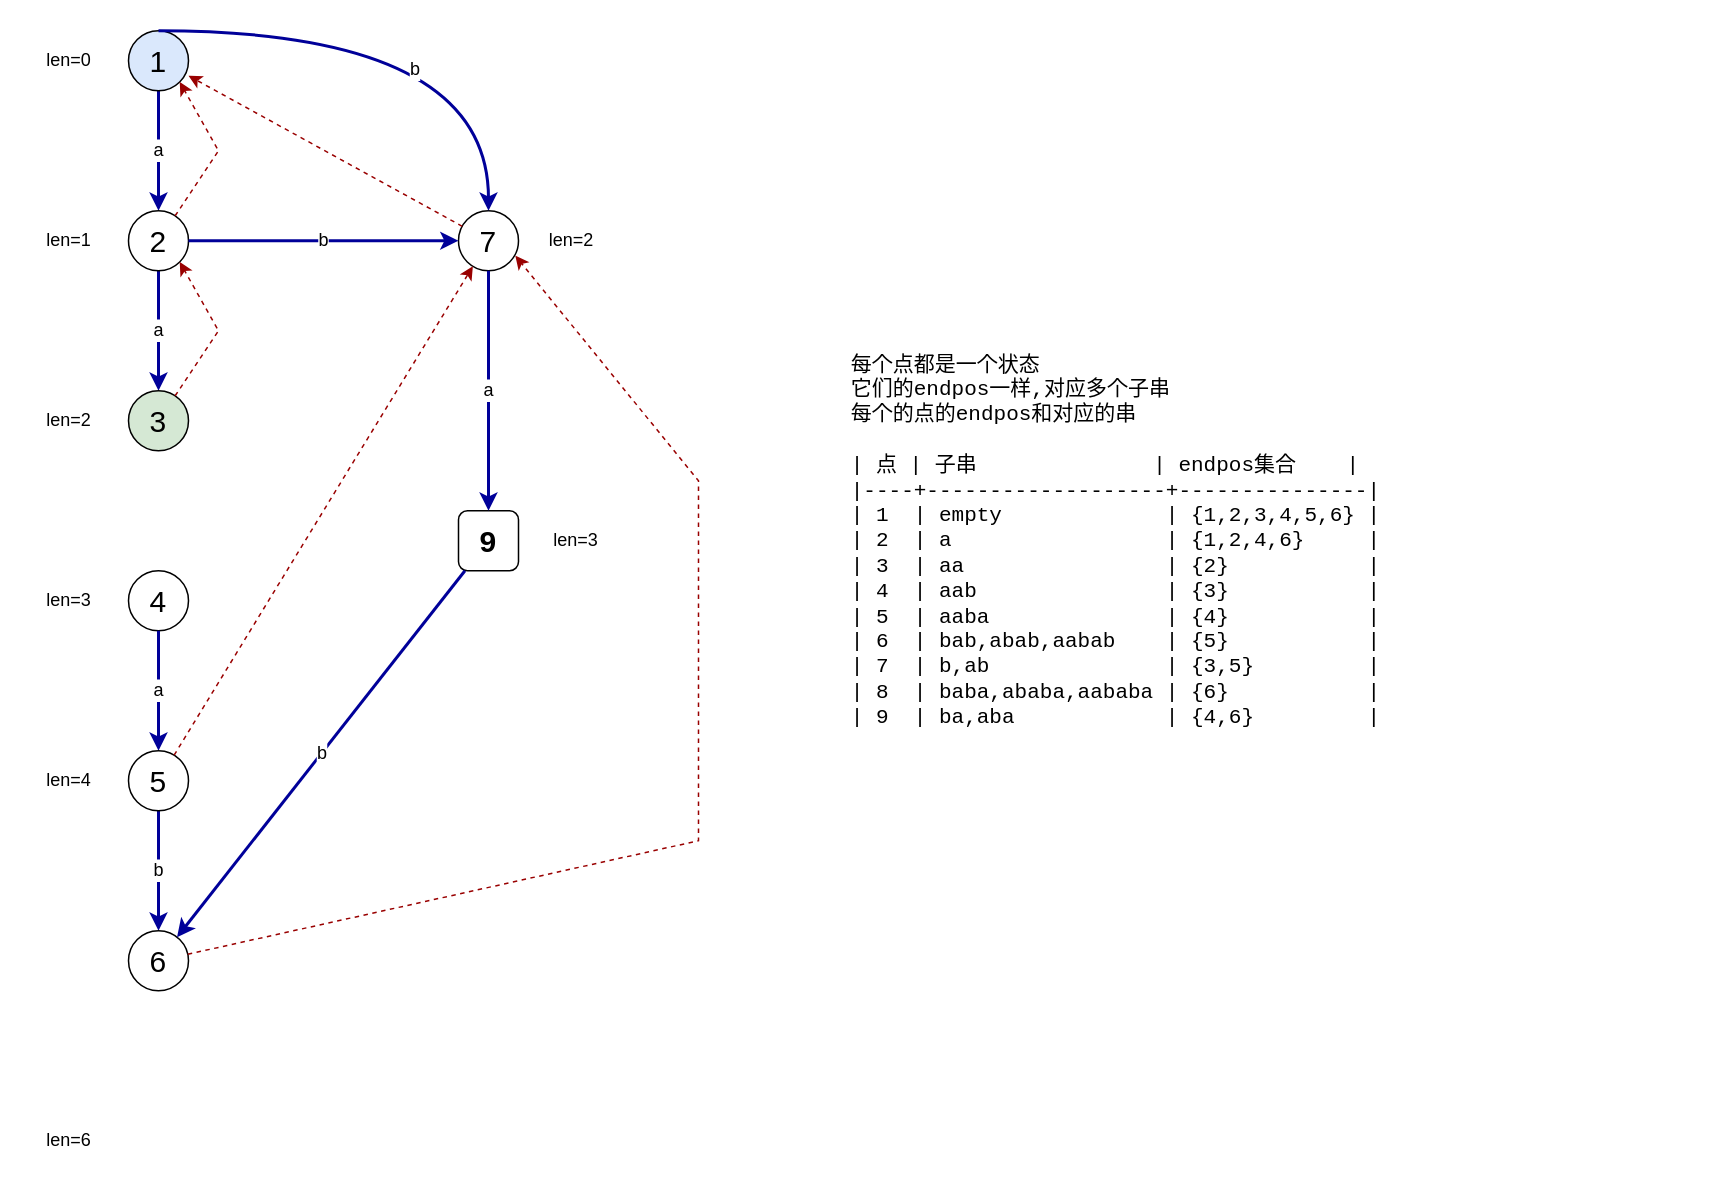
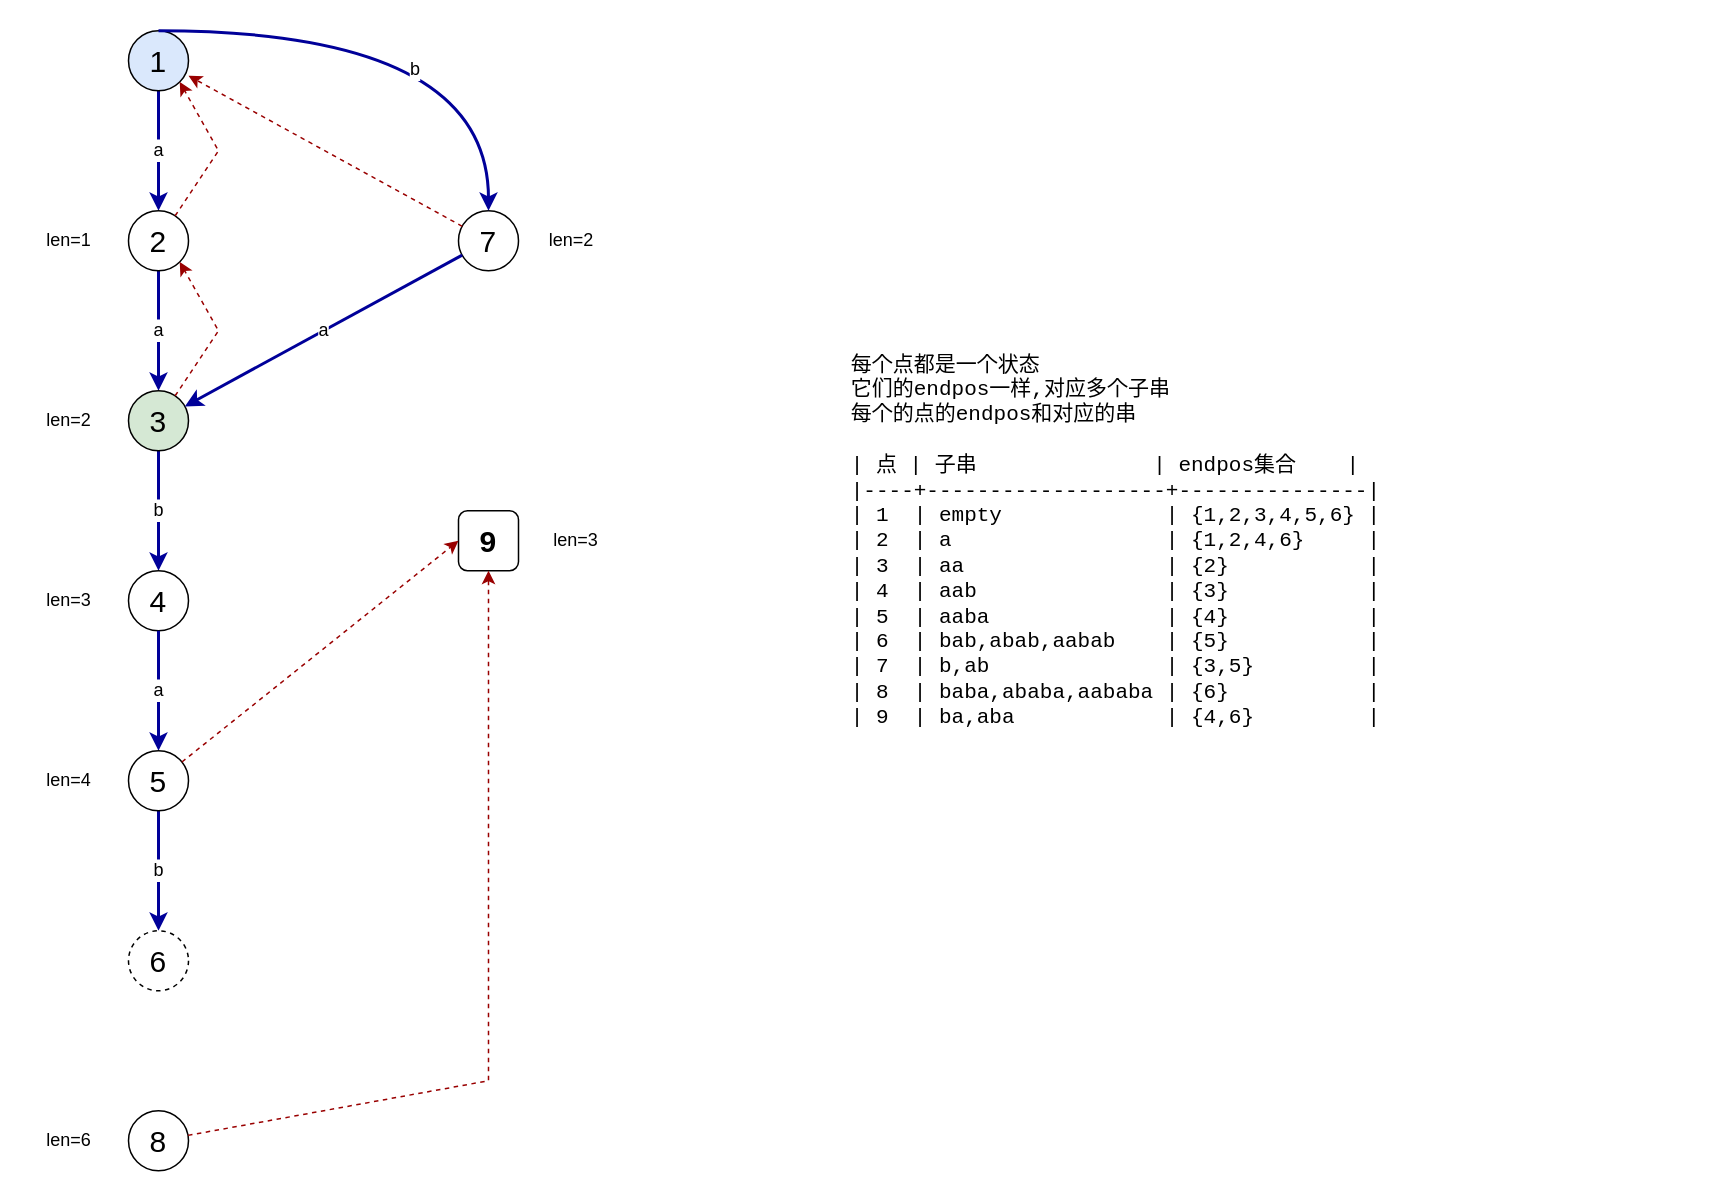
  <mxCell id="0" />
  <mxCell id="1" parent="0" />
  <mxCell id="2" value="a" style="edgeStyle=none;rounded=0;orthogonalLoop=1;jettySize=auto;html=1;fontSize=12;startArrow=none;startFill=0;endArrow=classic;endFill=1;strokeColor=#000099;strokeWidth=2;" edge="1" parent="1" source="19" target="16"><mxGeometry relative="1" as="geometry" /></mxCell>
  <mxCell id="3" value="a" style="edgeStyle=none;rounded=0;orthogonalLoop=1;jettySize=auto;html=1;fontSize=12;startArrow=none;startFill=0;endArrow=classic;endFill=1;strokeColor=#000099;strokeWidth=2;" edge="1" parent="1" source="16" target="13"><mxGeometry relative="1" as="geometry" /></mxCell>
+ <mxCell id="4" value="b" style="edgeStyle=none;rounded=0;orthogonalLoop=1;jettySize=auto;html=1;fontSize=12;startArrow=none;startFill=0;endArrow=classic;endFill=1;strokeColor=#000099;strokeWidth=2;" edge="1" parent="1" source="13" target="27"><mxGeometry relative="1" as="geometry" /></mxCell>
  <mxCell id="5" value="b" style="edgeStyle=none;rounded=0;orthogonalLoop=1;jettySize=auto;html=1;fontSize=12;startArrow=none;startFill=0;endArrow=classic;endFill=1;strokeColor=#000099;strokeWidth=2;" edge="1" parent="1" source="31" target="22"><mxGeometry relative="1" as="geometry" /></mxCell>
  <mxCell id="6" value="" style="group" vertex="1" connectable="0" parent="1"><mxGeometry x="305" y="140" width="100" height="40" as="geometry" /></mxCell>
  <mxCell id="7" value="7" style="ellipse;whiteSpace=wrap;html=1;aspect=fixed;fontSize=20;" vertex="1" parent="6"><mxGeometry width="40" height="40" as="geometry" /></mxCell>
  <mxCell id="8" value="len=2" style="text;html=1;align=center;verticalAlign=middle;resizable=0;points=[];autosize=1;strokeColor=none;fillColor=none;fontSize=12;" vertex="1" parent="6"><mxGeometry x="50" y="10" width="50" height="20" as="geometry" /></mxCell>
  <mxCell id="9" value="" style="group" vertex="1" connectable="0" parent="1"><mxGeometry x="305" y="340" width="103" height="40" as="geometry" /></mxCell>
  <mxCell id="10" value="9" style="whiteSpace=wrap;html=1;aspect=fixed;fontSize=20;fontStyle=1;rounded=1;" vertex="1" parent="9"><mxGeometry width="40" height="40" as="geometry" /></mxCell>
  <mxCell id="11" value="len=3" style="text;html=1;align=center;verticalAlign=middle;resizable=0;points=[];autosize=1;strokeColor=none;fillColor=none;fontSize=12;" vertex="1" parent="9"><mxGeometry x="53" y="10" width="50" height="20" as="geometry" /></mxCell>
  <mxCell id="12" value="" style="group" vertex="1" connectable="0" parent="1"><mxGeometry x="20" y="260" width="105" height="40" as="geometry" /></mxCell>
  <mxCell id="13" value="3" style="ellipse;whiteSpace=wrap;html=1;aspect=fixed;fontSize=20;fillColor=#d5e8d4;" vertex="1" parent="12"><mxGeometry x="65" width="40" height="40" as="geometry" /></mxCell>
  <mxCell id="14" value="len=2" style="text;html=1;align=center;verticalAlign=middle;resizable=0;points=[];autosize=1;strokeColor=none;fillColor=none;fontSize=12;" vertex="1" parent="12"><mxGeometry y="10" width="50" height="20" as="geometry" /></mxCell>
  <mxCell id="15" value="" style="group" vertex="1" connectable="0" parent="1"><mxGeometry x="20" y="140" width="105" height="40" as="geometry" /></mxCell>
  <mxCell id="16" value="2" style="ellipse;whiteSpace=wrap;html=1;aspect=fixed;fontSize=20;" vertex="1" parent="15"><mxGeometry x="65" width="40" height="40" as="geometry" /></mxCell>
  <mxCell id="17" value="len=1" style="text;html=1;align=center;verticalAlign=middle;resizable=0;points=[];autosize=1;strokeColor=none;fillColor=none;fontSize=12;" vertex="1" parent="15"><mxGeometry y="10" width="50" height="20" as="geometry" /></mxCell>
  <mxCell id="18" value="" style="group" vertex="1" connectable="0" parent="1"><mxGeometry x="20" y="20" width="105" height="40" as="geometry" /></mxCell>
  <mxCell id="19" value="1" style="ellipse;whiteSpace=wrap;html=1;aspect=fixed;fontSize=20;fillColor=#dae8fc;" vertex="1" parent="18"><mxGeometry x="65" width="40" height="40" as="geometry" /></mxCell>
- <mxCell id="20" value="len=0" style="text;html=1;align=center;verticalAlign=middle;resizable=0;points=[];autosize=1;strokeColor=none;fillColor=none;fontSize=12;" vertex="1" parent="18"><mxGeometry y="10" width="50" height="20" as="geometry" /></mxCell>
  <mxCell id="21" value="" style="group" vertex="1" connectable="0" parent="1"><mxGeometry x="20" y="620" width="105" height="40" as="geometry" /></mxCell>
- <mxCell id="22" value="6" style="ellipse;whiteSpace=wrap;html=1;aspect=fixed;fontSize=20;" vertex="1" parent="21"><mxGeometry x="65" width="40" height="40" as="geometry" /></mxCell>
+ <mxCell id="22" value="6" style="ellipse;whiteSpace=wrap;html=1;aspect=fixed;fontSize=20;dashed=1;" vertex="1" parent="21"><mxGeometry x="65" width="40" height="40" as="geometry" /></mxCell>
  <mxCell id="23" value="" style="group" vertex="1" connectable="0" parent="1"><mxGeometry x="20" y="740" width="105" height="40" as="geometry" /></mxCell>
+ <mxCell id="24" value="8" style="ellipse;whiteSpace=wrap;html=1;aspect=fixed;fontSize=20;" vertex="1" parent="23"><mxGeometry x="65" width="40" height="40" as="geometry" /></mxCell>
  <mxCell id="25" value="len=6" style="text;html=1;align=center;verticalAlign=middle;resizable=0;points=[];autosize=1;strokeColor=none;fillColor=none;fontSize=12;" vertex="1" parent="23"><mxGeometry y="10" width="50" height="20" as="geometry" /></mxCell>
  <mxCell id="26" value="" style="group" vertex="1" connectable="0" parent="1"><mxGeometry x="20" y="380" width="105" height="40" as="geometry" /></mxCell>
  <mxCell id="27" value="4" style="ellipse;whiteSpace=wrap;html=1;aspect=fixed;fontSize=20;" vertex="1" parent="26"><mxGeometry x="65" width="40" height="40" as="geometry" /></mxCell>
  <mxCell id="28" value="len=3" style="text;html=1;align=center;verticalAlign=middle;resizable=0;points=[];autosize=1;strokeColor=none;fillColor=none;fontSize=12;" vertex="1" parent="26"><mxGeometry y="10" width="50" height="20" as="geometry" /></mxCell>
  <mxCell id="29" value="a" style="edgeStyle=none;rounded=0;orthogonalLoop=1;jettySize=auto;html=1;fontSize=12;startArrow=none;startFill=0;endArrow=classic;endFill=1;strokeColor=#000099;strokeWidth=2;" edge="1" parent="1" source="27" target="31"><mxGeometry relative="1" as="geometry" /></mxCell>
  <mxCell id="30" value="" style="group" vertex="1" connectable="0" parent="1"><mxGeometry x="20" y="500" width="105" height="40" as="geometry" /></mxCell>
  <mxCell id="31" value="5" style="ellipse;whiteSpace=wrap;html=1;aspect=fixed;fontSize=20;" vertex="1" parent="30"><mxGeometry x="65" width="40" height="40" as="geometry" /></mxCell>
  <mxCell id="32" value="len=4" style="text;html=1;align=center;verticalAlign=middle;resizable=0;points=[];autosize=1;strokeColor=none;fillColor=none;fontSize=12;" vertex="1" parent="30"><mxGeometry y="10" width="50" height="20" as="geometry" /></mxCell>
  <mxCell id="33" style="edgeStyle=orthogonalEdgeStyle;rounded=0;orthogonalLoop=1;jettySize=auto;html=1;entryX=0.5;entryY=0;entryDx=0;entryDy=0;fontSize=12;startArrow=none;startFill=0;endArrow=classic;endFill=1;strokeColor=#000099;strokeWidth=2;curved=1;" edge="1" parent="1" source="19" target="7"><mxGeometry relative="1" as="geometry"><Array as="points"><mxPoint x="325" y="20" /></Array></mxGeometry></mxCell>
  <mxCell id="34" value="b" style="edgeLabel;html=1;align=center;verticalAlign=middle;resizable=0;points=[];fontSize=12;" vertex="1" connectable="0" parent="33"><mxGeometry x="0.537" y="-25" relative="1" as="geometry"><mxPoint x="-25" y="-16" as="offset" /></mxGeometry></mxCell>
- <mxCell id="35" value="b" style="edgeStyle=orthogonalEdgeStyle;curved=1;rounded=0;orthogonalLoop=1;jettySize=auto;html=1;entryX=0;entryY=0.5;entryDx=0;entryDy=0;fontSize=12;startArrow=none;startFill=0;endArrow=classic;endFill=1;strokeColor=#000099;strokeWidth=2;" edge="1" parent="1" source="16" target="7"><mxGeometry relative="1" as="geometry" /></mxCell>
- <mxCell id="36" value="a" style="rounded=0;orthogonalLoop=1;jettySize=auto;html=1;fontSize=12;startArrow=none;startFill=0;endArrow=classic;endFill=1;strokeColor=#000099;strokeWidth=2;" edge="1" parent="1" source="7" target="10"><mxGeometry relative="1" as="geometry" /></mxCell>
- <mxCell id="37" value="b" style="edgeStyle=none;rounded=0;orthogonalLoop=1;jettySize=auto;html=1;fontSize=12;startArrow=none;startFill=0;endArrow=classic;endFill=1;strokeColor=#000099;strokeWidth=2;" edge="1" parent="1" source="10" target="22"><mxGeometry relative="1" as="geometry" /></mxCell>
+ <mxCell id="36" value="a" style="rounded=0;orthogonalLoop=1;jettySize=auto;html=1;fontSize=12;startArrow=none;startFill=0;endArrow=classic;endFill=1;strokeColor=#000099;strokeWidth=2;" edge="1" parent="1" source="7" target="13"><mxGeometry relative="1" as="geometry" /></mxCell>
  <mxCell id="38" style="edgeStyle=none;rounded=0;orthogonalLoop=1;jettySize=auto;html=1;dashed=1;fontSize=12;startArrow=none;startFill=0;endArrow=classic;endFill=1;strokeColor=#990000;strokeWidth=1;entryX=1;entryY=1;entryDx=0;entryDy=0;" edge="1" parent="1" source="16" target="19"><mxGeometry relative="1" as="geometry"><mxPoint x="125" y="60" as="targetPoint" /><Array as="points"><mxPoint x="145" y="100" /></Array></mxGeometry></mxCell>
  <mxCell id="39" style="edgeStyle=none;rounded=0;orthogonalLoop=1;jettySize=auto;html=1;dashed=1;fontSize=12;startArrow=none;startFill=0;endArrow=classic;endFill=1;strokeColor=#990000;strokeWidth=1;entryX=1;entryY=1;entryDx=0;entryDy=0;" edge="1" parent="1" source="13" target="16"><mxGeometry relative="1" as="geometry"><mxPoint x="125" y="180" as="targetPoint" /><Array as="points"><mxPoint x="145" y="220" /></Array></mxGeometry></mxCell>
  <mxCell id="40" style="edgeStyle=none;rounded=0;orthogonalLoop=1;jettySize=auto;html=1;entryX=1;entryY=0.75;entryDx=0;entryDy=0;entryPerimeter=0;dashed=1;fontSize=12;startArrow=none;startFill=0;endArrow=classic;endFill=1;strokeColor=#990000;strokeWidth=1;" edge="1" parent="1" source="7" target="19"><mxGeometry relative="1" as="geometry" /></mxCell>
- <mxCell id="41" style="edgeStyle=none;rounded=0;orthogonalLoop=1;jettySize=auto;html=1;dashed=1;fontSize=12;startArrow=none;startFill=0;endArrow=classic;endFill=1;strokeColor=#990000;strokeWidth=1;" edge="1" parent="1" source="31" target="7"><mxGeometry relative="1" as="geometry" /></mxCell>
- <mxCell id="42" style="edgeStyle=none;rounded=0;orthogonalLoop=1;jettySize=auto;html=1;dashed=1;fontSize=12;startArrow=none;startFill=0;endArrow=classic;endFill=1;strokeColor=#990000;strokeWidth=1;entryX=0.947;entryY=0.75;entryDx=0;entryDy=0;entryPerimeter=0;" edge="1" parent="1" source="22" target="7"><mxGeometry relative="1" as="geometry"><mxPoint x="455" y="220" as="targetPoint" /><Array as="points"><mxPoint x="465" y="560" /><mxPoint x="465" y="320" /></Array></mxGeometry></mxCell>
+ <mxCell id="41" style="edgeStyle=none;rounded=0;orthogonalLoop=1;jettySize=auto;html=1;entryX=0;entryY=0.5;entryDx=0;entryDy=0;dashed=1;fontSize=12;startArrow=none;startFill=0;endArrow=classic;endFill=1;strokeColor=#990000;strokeWidth=1;" edge="1" parent="1" source="31" target="10"><mxGeometry relative="1" as="geometry" /></mxCell>
+ <mxCell id="43" style="edgeStyle=none;rounded=0;orthogonalLoop=1;jettySize=auto;html=1;dashed=1;fontSize=12;startArrow=none;startFill=0;endArrow=classic;endFill=1;strokeColor=#990000;strokeWidth=1;entryX=0.5;entryY=1;entryDx=0;entryDy=0;" edge="1" parent="1" source="24" target="10"><mxGeometry relative="1" as="geometry"><mxPoint x="305" y="700" as="targetPoint" /><Array as="points"><mxPoint x="325" y="720" /></Array></mxGeometry></mxCell>
  <mxCell id="44" value="&lt;div&gt;&lt;div&gt;&lt;div&gt;&lt;div&gt;&lt;div&gt;&lt;br&gt;&lt;/div&gt;&lt;div&gt;每个点都是一个状态&lt;/div&gt;&lt;div&gt;它们的endpos一样,对应多个子串&lt;/div&gt;&lt;div&gt;每个的点的endpos和对应的串&lt;/div&gt;&lt;div&gt;&lt;br&gt;&lt;/div&gt;&lt;div&gt;| 点 | 子串&amp;nbsp; &amp;nbsp; &amp;nbsp; &amp;nbsp; &amp;nbsp; &amp;nbsp; &amp;nbsp; | endpos集合&amp;nbsp; &amp;nbsp; |&lt;/div&gt;&lt;div&gt;|----+-------------------+---------------|&lt;/div&gt;&lt;div&gt;| 1&amp;nbsp; | empty&amp;nbsp; &amp;nbsp; &amp;nbsp; &amp;nbsp; &amp;nbsp; &amp;nbsp; &amp;nbsp;| {1,2,3,4,5,6} |&lt;/div&gt;&lt;div&gt;| 2&amp;nbsp; | a&amp;nbsp; &amp;nbsp; &amp;nbsp; &amp;nbsp; &amp;nbsp; &amp;nbsp; &amp;nbsp; &amp;nbsp; &amp;nbsp;| {1,2,4,6}&amp;nbsp; &amp;nbsp; &amp;nbsp;|&lt;/div&gt;&lt;div&gt;| 3&amp;nbsp; | aa&amp;nbsp; &amp;nbsp; &amp;nbsp; &amp;nbsp; &amp;nbsp; &amp;nbsp; &amp;nbsp; &amp;nbsp; | {2}&amp;nbsp; &amp;nbsp; &amp;nbsp; &amp;nbsp; &amp;nbsp; &amp;nbsp;|&lt;/div&gt;&lt;div&gt;| 4&amp;nbsp; | aab&amp;nbsp; &amp;nbsp; &amp;nbsp; &amp;nbsp; &amp;nbsp; &amp;nbsp; &amp;nbsp; &amp;nbsp;| {3}&amp;nbsp; &amp;nbsp; &amp;nbsp; &amp;nbsp; &amp;nbsp; &amp;nbsp;|&lt;/div&gt;&lt;div&gt;| 5&amp;nbsp; | aaba&amp;nbsp; &amp;nbsp; &amp;nbsp; &amp;nbsp; &amp;nbsp; &amp;nbsp; &amp;nbsp; | {4}&amp;nbsp; &amp;nbsp; &amp;nbsp; &amp;nbsp; &amp;nbsp; &amp;nbsp;|&lt;/div&gt;&lt;div&gt;| 6&amp;nbsp; | bab,abab,aabab&amp;nbsp; &amp;nbsp; | {5}&amp;nbsp; &amp;nbsp; &amp;nbsp; &amp;nbsp; &amp;nbsp; &amp;nbsp;|&lt;/div&gt;&lt;div&gt;| 7&amp;nbsp; | b,ab&amp;nbsp; &amp;nbsp; &amp;nbsp; &amp;nbsp; &amp;nbsp; &amp;nbsp; &amp;nbsp; | {3,5}&amp;nbsp; &amp;nbsp; &amp;nbsp; &amp;nbsp; &amp;nbsp;|&lt;/div&gt;&lt;div&gt;| 8&amp;nbsp; | baba,ababa,aababa | {6}&amp;nbsp; &amp;nbsp; &amp;nbsp; &amp;nbsp; &amp;nbsp; &amp;nbsp;|&lt;/div&gt;&lt;div&gt;| 9&amp;nbsp; | ba,aba&amp;nbsp; &amp;nbsp; &amp;nbsp; &amp;nbsp; &amp;nbsp; &amp;nbsp; | {4,6}&amp;nbsp; &amp;nbsp; &amp;nbsp; &amp;nbsp; &amp;nbsp;|&lt;/div&gt;&lt;/div&gt;&lt;/div&gt;&lt;/div&gt;&lt;/div&gt;&lt;div&gt;&lt;br&gt;&lt;/div&gt;" style="text;html=1;strokeColor=none;fillColor=none;align=left;verticalAlign=middle;whiteSpace=wrap;rounded=0;fontSize=14;fontFamily=Courier New;" vertex="1" parent="1"><mxGeometry x="565" y="190" width="560" height="340" as="geometry" /></mxCell>
